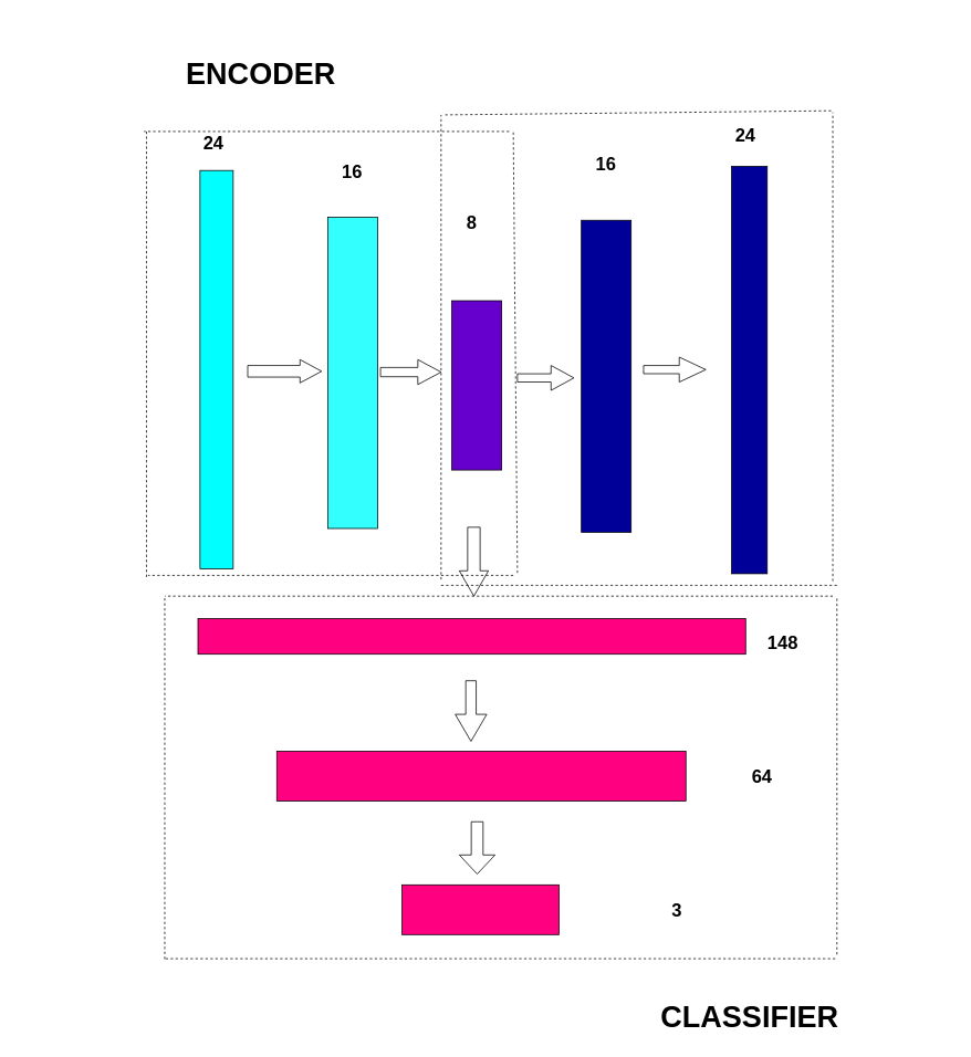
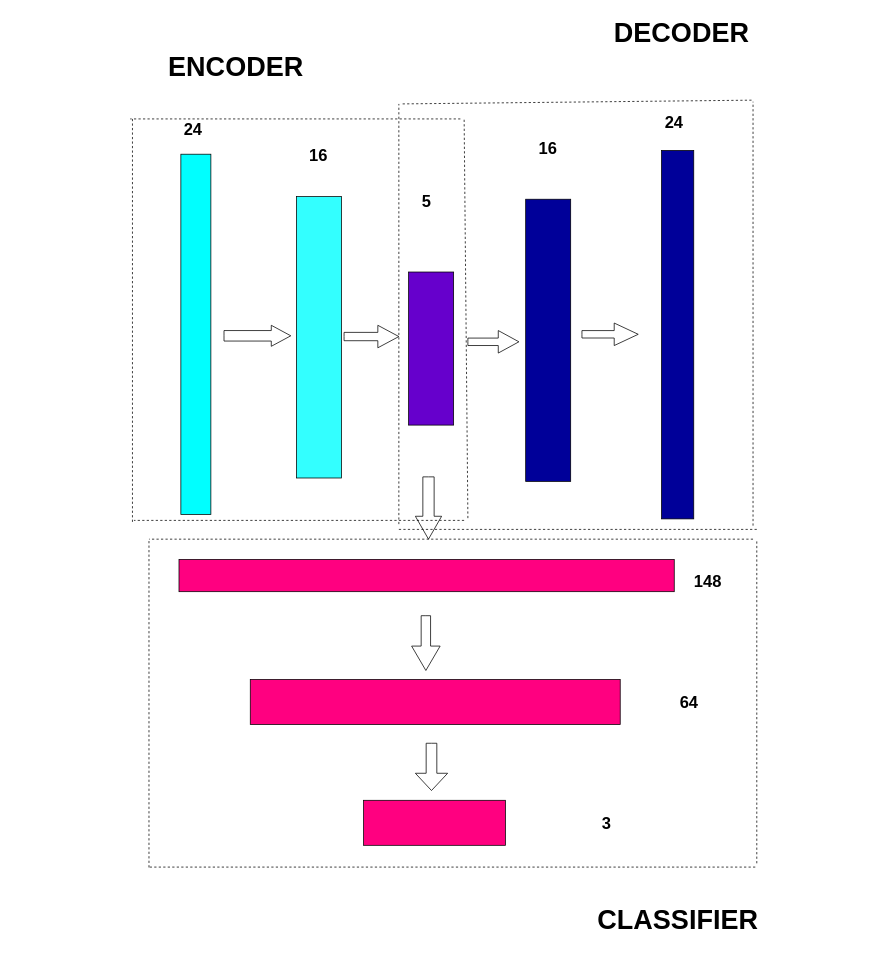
  <mxCell id="0" />
  <mxCell id="1" parent="0" />
  <mxCell id="2" value="" style="rounded=0;whiteSpace=wrap;html=1;rotation=90;fillColor=#00FFFF;" parent="1" vertex="1"><mxGeometry x="20.5" y="425" width="480" height="40" as="geometry" /></mxCell>
  <mxCell id="3" value="" style="html=1;shadow=0;dashed=0;align=center;verticalAlign=middle;shape=mxgraph.arrows2.arrow;dy=0.5;dx=26;notch=0;" parent="1" vertex="1"><mxGeometry x="298" y="433" width="89" height="28" as="geometry" /></mxCell>
  <mxCell id="4" value="" style="html=1;shadow=0;dashed=0;align=center;verticalAlign=middle;shape=mxgraph.arrows2.arrow;dy=0.63;dx=28;notch=0;" parent="1" vertex="1"><mxGeometry x="458" y="433" width="73" height="30" as="geometry" /></mxCell>
  <mxCell id="5" value="" style="rounded=0;whiteSpace=wrap;html=1;rotation=90;fillColor=#33FFFF;strokeColor=#000000;" parent="1" vertex="1"><mxGeometry x="237" y="419" width="375" height="60" as="geometry" /></mxCell>
  <mxCell id="6" value="" style="rounded=0;whiteSpace=wrap;html=1;rotation=90;fillColor=#6600CC;" parent="1" vertex="1"><mxGeometry x="472" y="434" width="204" height="60" as="geometry" /></mxCell>
  <mxCell id="7" value="" style="rounded=0;whiteSpace=wrap;html=1;rotation=90;fillColor=#000099;" parent="1" vertex="1"><mxGeometry x="542" y="423" width="376" height="60" as="geometry" /></mxCell>
  <mxCell id="8" value="" style="html=1;shadow=0;dashed=0;align=center;verticalAlign=middle;shape=mxgraph.arrows2.arrow;dy=0.67;dx=32;notch=0;" parent="1" vertex="1"><mxGeometry x="775" y="430" width="75" height="30" as="geometry" /></mxCell>
  <mxCell id="9" value="" style="rounded=0;whiteSpace=wrap;html=1;rotation=-90;fillColor=#000099;" parent="1" vertex="1"><mxGeometry x="657" y="424" width="491" height="43" as="geometry" /></mxCell>
  <mxCell id="10" value="" style="html=1;shadow=0;dashed=0;align=center;verticalAlign=middle;shape=mxgraph.arrows2.arrow;dy=0.57;dx=30.5;direction=south;notch=0;" parent="1" vertex="1"><mxGeometry x="553" y="635" width="35" height="83" as="geometry" /></mxCell>
  <mxCell id="11" value="" style="rounded=0;whiteSpace=wrap;html=1;fillColor=#FF0080;" parent="1" vertex="1"><mxGeometry x="238" y="745" width="660" height="43" as="geometry" /></mxCell>
  <mxCell id="12" value="" style="html=1;shadow=0;dashed=0;align=center;verticalAlign=middle;shape=mxgraph.arrows2.arrow;dy=0.67;dx=32.5;direction=south;notch=0;" parent="1" vertex="1"><mxGeometry x="548" y="820" width="38" height="73" as="geometry" /></mxCell>
  <mxCell id="13" value="" style="rounded=0;whiteSpace=wrap;html=1;fillColor=#FF0080;" parent="1" vertex="1"><mxGeometry x="333" y="905" width="493" height="60" as="geometry" /></mxCell>
  <mxCell id="14" value="" style="html=1;shadow=0;dashed=0;align=center;verticalAlign=middle;shape=mxgraph.arrows2.arrow;dy=0.67;dx=23;direction=south;notch=0;" parent="1" vertex="1"><mxGeometry x="553" y="990" width="43" height="63" as="geometry" /></mxCell>
  <mxCell id="15" value="" style="rounded=0;whiteSpace=wrap;html=1;fillColor=#FF0080;" parent="1" vertex="1"><mxGeometry x="484" y="1066" width="189" height="60" as="geometry" /></mxCell>
  <mxCell id="16" value="&lt;b&gt;16&lt;/b&gt;" style="text;html=1;strokeColor=none;fillColor=#ffffff;align=center;verticalAlign=middle;whiteSpace=wrap;rounded=0;fontSize=22;" parent="1" vertex="1"><mxGeometry x="388.5" y="185" width="70" height="45" as="geometry" /></mxCell>
  <mxCell id="17" value="&lt;b&gt;24&lt;/b&gt;" style="text;html=1;strokeColor=none;fillColor=#ffffff;align=center;verticalAlign=middle;whiteSpace=wrap;rounded=0;fontSize=22;" parent="1" vertex="1"><mxGeometry x="222" y="150" width="70" height="45" as="geometry" /></mxCell>
- <mxCell id="18" value="&lt;b&gt;8&lt;/b&gt;" style="text;html=1;strokeColor=none;fillColor=#ffffff;align=center;verticalAlign=middle;whiteSpace=wrap;rounded=0;fontSize=22;" parent="1" vertex="1"><mxGeometry x="533" y="230" width="70" height="78" as="geometry" /></mxCell>
+ <mxCell id="18" value="&lt;b&gt;5&lt;/b&gt;" style="text;html=1;strokeColor=none;fillColor=#ffffff;align=center;verticalAlign=middle;whiteSpace=wrap;rounded=0;fontSize=22;" parent="1" vertex="1"><mxGeometry x="533" y="230" width="70" height="78" as="geometry" /></mxCell>
  <mxCell id="19" value="&lt;b&gt;24&lt;/b&gt;" style="text;html=1;strokeColor=none;fillColor=#ffffff;align=center;verticalAlign=middle;whiteSpace=wrap;rounded=0;fontSize=22;" parent="1" vertex="1"><mxGeometry x="863" y="140" width="70" height="45" as="geometry" /></mxCell>
  <mxCell id="20" value="&lt;b&gt;148&lt;/b&gt;" style="text;html=1;strokeColor=none;fillColor=#ffffff;align=center;verticalAlign=middle;whiteSpace=wrap;rounded=0;fontSize=22;" parent="1" vertex="1"><mxGeometry x="908" y="752.5" width="70" height="45" as="geometry" /></mxCell>
  <mxCell id="21" value="&lt;b&gt;64&lt;/b&gt;" style="text;html=1;strokeColor=none;fillColor=#ffffff;align=center;verticalAlign=middle;whiteSpace=wrap;rounded=0;fontSize=22;" parent="1" vertex="1"><mxGeometry x="883" y="914" width="70" height="45" as="geometry" /></mxCell>
- <mxCell id="22" value="&lt;b&gt;3&lt;/b&gt;" style="text;html=1;strokeColor=none;fillColor=#ffffff;align=center;verticalAlign=middle;whiteSpace=wrap;rounded=0;fontSize=22;" parent="1" vertex="1"><mxGeometry x="773" y="1075" width="85" height="45" as="geometry" /></mxCell>
+ <mxCell id="22" value="&lt;b&gt;3&lt;/b&gt;" style="text;html=1;strokeColor=none;fillColor=#ffffff;align=center;verticalAlign=middle;whiteSpace=wrap;rounded=0;fontSize=22;" parent="1" vertex="1"><mxGeometry x="773" y="1075" width="70" height="45" as="geometry" /></mxCell>
  <mxCell id="23" value="" style="html=1;shadow=0;dashed=0;align=center;verticalAlign=middle;shape=mxgraph.arrows2.arrow;dy=0.67;dx=27.5;notch=0;" parent="1" vertex="1"><mxGeometry x="623" y="440" width="68" height="30" as="geometry" /></mxCell>
  <mxCell id="24" value="&lt;b&gt;16&lt;/b&gt;" style="text;html=1;strokeColor=none;fillColor=#ffffff;align=center;verticalAlign=middle;whiteSpace=wrap;rounded=0;fontSize=22;" parent="1" vertex="1"><mxGeometry x="694.5" y="175" width="70" height="45" as="geometry" /></mxCell>
  <mxCell id="25" value="&lt;font style=&quot;font-size: 36px&quot;&gt;&lt;b&gt;ENCODER&lt;/b&gt;&lt;/font&gt;" style="text;html=1;strokeColor=none;fillColor=#ffffff;align=center;verticalAlign=middle;whiteSpace=wrap;rounded=0;fontSize=22;" parent="1" vertex="1"><mxGeometry x="229" y="65" width="170" height="45" as="geometry" /></mxCell>
+ <mxCell id="26" value="&lt;font style=&quot;font-size: 36px&quot;&gt;&lt;b&gt;DECODER&lt;/b&gt;&lt;/font&gt;" style="text;html=1;strokeColor=none;fillColor=#ffffff;align=center;verticalAlign=middle;whiteSpace=wrap;rounded=0;fontSize=22;" parent="1" vertex="1"><mxGeometry x="823" y="20" width="170" height="45" as="geometry" /></mxCell>
  <mxCell id="27" value="&lt;b&gt;&lt;font style=&quot;font-size: 36px&quot;&gt;CLASSIFIER&lt;br&gt;&lt;/font&gt;&lt;/b&gt;&lt;br&gt;" style="text;html=1;strokeColor=none;fillColor=#ffffff;align=center;verticalAlign=middle;whiteSpace=wrap;rounded=0;fontSize=22;" parent="1" vertex="1"><mxGeometry x="818" y="1225" width="170" height="25" as="geometry" /></mxCell>
  <mxCell id="28" value="" style="endArrow=none;dashed=1;html=1;" edge="1" parent="1"><mxGeometry width="50" height="50" relative="1" as="geometry"><mxPoint x="1008" y="1150" as="sourcePoint" /><mxPoint x="1008" y="718" as="targetPoint" /></mxGeometry></mxCell>
  <mxCell id="29" value="" style="endArrow=none;dashed=1;html=1;" edge="1" parent="1"><mxGeometry width="50" height="50" relative="1" as="geometry"><mxPoint x="198" y="1155.5" as="sourcePoint" /><mxPoint x="198" y="720" as="targetPoint" /></mxGeometry></mxCell>
  <mxCell id="30" value="" style="endArrow=none;dashed=1;html=1;" edge="1" parent="1"><mxGeometry width="50" height="50" relative="1" as="geometry"><mxPoint x="1003" y="700" as="sourcePoint" /><mxPoint x="1003" y="135" as="targetPoint" /></mxGeometry></mxCell>
  <mxCell id="31" value="" style="endArrow=none;dashed=1;html=1;" edge="1" parent="1"><mxGeometry width="50" height="50" relative="1" as="geometry"><mxPoint x="531" y="698" as="sourcePoint" /><mxPoint x="531" y="138" as="targetPoint" /></mxGeometry></mxCell>
  <mxCell id="32" value="" style="endArrow=none;dashed=1;html=1;" edge="1" parent="1"><mxGeometry width="50" height="50" relative="1" as="geometry"><mxPoint x="623" y="690" as="sourcePoint" /><mxPoint x="618" y="158" as="targetPoint" /></mxGeometry></mxCell>
  <mxCell id="33" value="" style="endArrow=none;dashed=1;html=1;" edge="1" parent="1"><mxGeometry width="50" height="50" relative="1" as="geometry"><mxPoint x="176" y="695" as="sourcePoint" /><mxPoint x="176" y="155" as="targetPoint" /></mxGeometry></mxCell>
  <mxCell id="34" value="" style="endArrow=none;dashed=1;html=1;" edge="1" parent="1"><mxGeometry width="50" height="50" relative="1" as="geometry"><mxPoint x="613" y="158" as="sourcePoint" /><mxPoint x="173" y="158" as="targetPoint" /></mxGeometry></mxCell>
  <mxCell id="35" value="" style="endArrow=none;dashed=1;html=1;" edge="1" parent="1"><mxGeometry width="50" height="50" relative="1" as="geometry"><mxPoint x="618" y="693" as="sourcePoint" /><mxPoint x="178" y="693" as="targetPoint" /></mxGeometry></mxCell>
  <mxCell id="36" value="" style="endArrow=none;dashed=1;html=1;" edge="1" parent="1"><mxGeometry width="50" height="50" relative="1" as="geometry"><mxPoint x="1008" y="705" as="sourcePoint" /><mxPoint x="531" y="705" as="targetPoint" /></mxGeometry></mxCell>
  <mxCell id="37" value="" style="endArrow=none;dashed=1;html=1;" edge="1" parent="1"><mxGeometry width="50" height="50" relative="1" as="geometry"><mxPoint x="1001" y="133" as="sourcePoint" /><mxPoint x="533" y="138" as="targetPoint" /></mxGeometry></mxCell>
  <mxCell id="38" value="" style="endArrow=none;dashed=1;html=1;" edge="1" parent="1"><mxGeometry width="50" height="50" relative="1" as="geometry"><mxPoint x="1006" y="1155" as="sourcePoint" /><mxPoint x="198" y="1155" as="targetPoint" /></mxGeometry></mxCell>
  <mxCell id="39" value="" style="endArrow=none;dashed=1;html=1;" edge="1" parent="1"><mxGeometry width="50" height="50" relative="1" as="geometry"><mxPoint x="1003" y="718" as="sourcePoint" /><mxPoint x="198" y="718" as="targetPoint" /></mxGeometry></mxCell>
